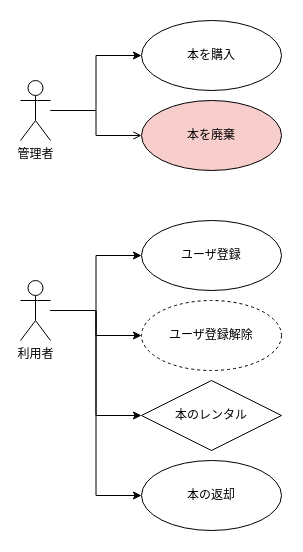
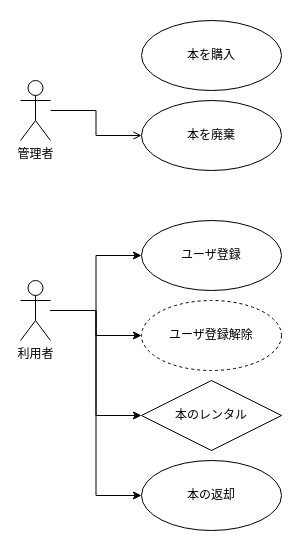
  <mxCell id="0" />
  <mxCell id="1" parent="0" />
  <mxCell id="2" value="" style="edgeStyle=orthogonalEdgeStyle;rounded=0;orthogonalLoop=1;jettySize=auto;html=1;endArrow=open;" edge="1" parent="1" source="4" target="11"><mxGeometry relative="1" as="geometry" /></mxCell>
- <mxCell id="3" style="edgeStyle=orthogonalEdgeStyle;rounded=0;orthogonalLoop=1;jettySize=auto;html=1;entryX=0;entryY=0.5;entryDx=0;entryDy=0;" edge="1" parent="1" source="4" target="10"><mxGeometry relative="1" as="geometry" /></mxCell>
  <mxCell id="4" value="管理者" style="shape=umlActor;verticalLabelPosition=bottom;verticalAlign=top;html=1;" vertex="1" parent="1"><mxGeometry x="20" y="80" width="30" height="60" as="geometry" /></mxCell>
  <mxCell id="5" style="edgeStyle=orthogonalEdgeStyle;rounded=0;orthogonalLoop=1;jettySize=auto;html=1;entryX=0;entryY=0.5;entryDx=0;entryDy=0;" edge="1" parent="1" source="9" target="12"><mxGeometry relative="1" as="geometry" /></mxCell>
  <mxCell id="6" style="edgeStyle=orthogonalEdgeStyle;rounded=0;orthogonalLoop=1;jettySize=auto;html=1;entryX=0;entryY=0.5;entryDx=0;entryDy=0;" edge="1" parent="1" source="9" target="13"><mxGeometry relative="1" as="geometry" /></mxCell>
  <mxCell id="7" style="edgeStyle=orthogonalEdgeStyle;rounded=0;orthogonalLoop=1;jettySize=auto;html=1;entryX=0;entryY=0.5;entryDx=0;entryDy=0;" edge="1" parent="1" source="9" target="14"><mxGeometry relative="1" as="geometry" /></mxCell>
  <mxCell id="8" style="edgeStyle=orthogonalEdgeStyle;rounded=0;orthogonalLoop=1;jettySize=auto;html=1;entryX=0;entryY=0.5;entryDx=0;entryDy=0;" edge="1" parent="1" source="9" target="15"><mxGeometry relative="1" as="geometry" /></mxCell>
  <mxCell id="9" value="利用者" style="shape=umlActor;verticalLabelPosition=bottom;verticalAlign=top;html=1;" vertex="1" parent="1"><mxGeometry x="20" y="280" width="30" height="60" as="geometry" /></mxCell>
  <mxCell id="10" value="本を購入" style="ellipse;whiteSpace=wrap;html=1;" vertex="1" parent="1"><mxGeometry x="141" y="20" width="140" height="70" as="geometry" /></mxCell>
- <mxCell id="11" value="本を廃棄" style="ellipse;whiteSpace=wrap;html=1;fillColor=#f8cecc;" vertex="1" parent="1"><mxGeometry x="141" y="100" width="140" height="70" as="geometry" /></mxCell>
+ <mxCell id="11" value="本を廃棄" style="ellipse;whiteSpace=wrap;html=1;" vertex="1" parent="1"><mxGeometry x="141" y="100" width="140" height="70" as="geometry" /></mxCell>
  <mxCell id="12" value="ユーザ登録" style="ellipse;whiteSpace=wrap;html=1;" vertex="1" parent="1"><mxGeometry x="141" y="220" width="140" height="70" as="geometry" /></mxCell>
  <mxCell id="13" value="ユーザ登録解除" style="ellipse;whiteSpace=wrap;html=1;dashed=1;" vertex="1" parent="1"><mxGeometry x="141" y="300" width="140" height="70" as="geometry" /></mxCell>
  <mxCell id="14" value="本のレンタル" style="rhombus;whiteSpace=wrap;html=1;" vertex="1" parent="1"><mxGeometry x="141" y="380" width="140" height="70" as="geometry" /></mxCell>
  <mxCell id="15" value="本の返却" style="ellipse;whiteSpace=wrap;html=1;" vertex="1" parent="1"><mxGeometry x="141" y="460" width="140" height="70" as="geometry" /></mxCell>
